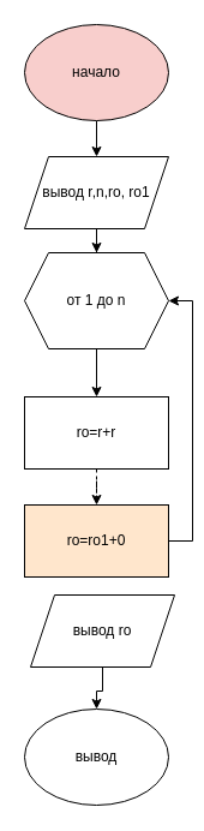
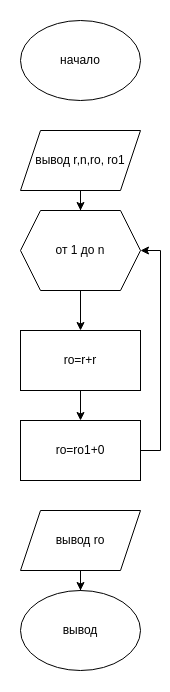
  <mxCell id="0" />
  <mxCell id="1" parent="0" />
- <mxCell id="2" value="" style="edgeStyle=orthogonalEdgeStyle;rounded=0;orthogonalLoop=1;jettySize=auto;html=1;" edge="1" parent="1" source="3" target="6"><mxGeometry relative="1" as="geometry" /></mxCell>
- <mxCell id="3" value="начало" style="ellipse;whiteSpace=wrap;html=1;fillColor=#f8cecc;" vertex="1" parent="1"><mxGeometry x="20" y="20" width="120" height="80" as="geometry" /></mxCell>
+ <mxCell id="3" value="начало" style="ellipse;whiteSpace=wrap;html=1;" vertex="1" parent="1"><mxGeometry x="20" y="20" width="120" height="80" as="geometry" /></mxCell>
  <mxCell id="4" value="вывод" style="ellipse;whiteSpace=wrap;html=1;" vertex="1" parent="1"><mxGeometry x="20" y="590" width="120" height="80" as="geometry" /></mxCell>
  <mxCell id="5" value="" style="edgeStyle=orthogonalEdgeStyle;rounded=0;orthogonalLoop=1;jettySize=auto;html=1;" edge="1" parent="1" source="6" target="10"><mxGeometry relative="1" as="geometry" /></mxCell>
  <mxCell id="6" value="вывод r,n,ro, ro1" style="shape=parallelogram;perimeter=parallelogramPerimeter;whiteSpace=wrap;html=1;fixedSize=1;" vertex="1" parent="1"><mxGeometry x="20" y="130" width="120" height="60" as="geometry" /></mxCell>
  <mxCell id="7" value="" style="edgeStyle=orthogonalEdgeStyle;rounded=0;orthogonalLoop=1;jettySize=auto;html=1;" edge="1" parent="1" source="8" target="4"><mxGeometry relative="1" as="geometry" /></mxCell>
- <mxCell id="8" value="вывод ro" style="shape=parallelogram;perimeter=parallelogramPerimeter;whiteSpace=wrap;html=1;fixedSize=1;" vertex="1" parent="1"><mxGeometry x="25" y="495" width="120" height="60" as="geometry" /></mxCell>
+ <mxCell id="8" value="вывод ro" style="shape=parallelogram;perimeter=parallelogramPerimeter;whiteSpace=wrap;html=1;fixedSize=1;" vertex="1" parent="1"><mxGeometry x="20" y="510" width="120" height="60" as="geometry" /></mxCell>
  <mxCell id="9" value="" style="edgeStyle=orthogonalEdgeStyle;rounded=0;orthogonalLoop=1;jettySize=auto;html=1;" edge="1" parent="1" source="10" target="13"><mxGeometry relative="1" as="geometry" /></mxCell>
  <mxCell id="10" value="от 1 до n" style="shape=hexagon;perimeter=hexagonPerimeter2;whiteSpace=wrap;html=1;fixedSize=1;" vertex="1" parent="1"><mxGeometry x="20" y="210" width="120" height="80" as="geometry" /></mxCell>
  <mxCell id="11" value="" style="edgeStyle=orthogonalEdgeStyle;rounded=0;orthogonalLoop=1;jettySize=auto;html=1;entryX=1;entryY=0.5;entryDx=0;entryDy=0;exitX=1;exitY=0.5;exitDx=0;exitDy=0;" edge="1" parent="1" source="14" target="10"><mxGeometry relative="1" as="geometry"><mxPoint x="280" y="360" as="targetPoint" /></mxGeometry></mxCell>
- <mxCell id="12" value="" style="edgeStyle=orthogonalEdgeStyle;rounded=0;orthogonalLoop=1;jettySize=auto;html=1;dashed=1;" edge="1" parent="1" source="13" target="14"><mxGeometry relative="1" as="geometry" /></mxCell>
+ <mxCell id="12" value="" style="edgeStyle=orthogonalEdgeStyle;rounded=0;orthogonalLoop=1;jettySize=auto;html=1;" edge="1" parent="1" source="13" target="14"><mxGeometry relative="1" as="geometry" /></mxCell>
  <mxCell id="13" value="ro=r+r" style="whiteSpace=wrap;html=1;" vertex="1" parent="1"><mxGeometry x="20" y="330" width="120" height="60" as="geometry" /></mxCell>
- <mxCell id="14" value="ro=ro1+0" style="rounded=0;whiteSpace=wrap;html=1;fillColor=#ffe6cc;" vertex="1" parent="1"><mxGeometry x="20" y="420" width="120" height="60" as="geometry" /></mxCell>
+ <mxCell id="14" value="ro=ro1+0" style="rounded=0;whiteSpace=wrap;html=1;" vertex="1" parent="1"><mxGeometry x="20" y="420" width="120" height="60" as="geometry" /></mxCell>
